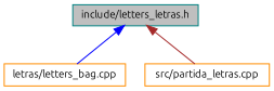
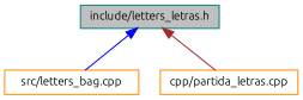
  digraph {
    fontname=Ubuntu
    node [color=darkorange fillcolor=white fontname=Ubuntu fontsize=10 shape=record style=filled]
    edge [dir=back fontname=Ubuntu fontsize=10 labelfontname=Helvetica labelfontsize=10 style=solid]
    n1 [color=teal fillcolor=grey75 fontcolor=black height=0.2 label="include/letters_letras.h" width=0.4]
-   n2 [height=0.2 label="letras/letters_bag.cpp" width=0.4]
-   n3 [height=0.2 label="src/partida_letras.cpp" width=0.4]
+   n2 [height=0.2 label="src/letters_bag.cpp" width=0.4]
+   n3 [height=0.2 label="cpp/partida_letras.cpp" width=0.4]
    n1 -> n2 [color=blue]
    n1 -> n3 [color=brown]
  }
